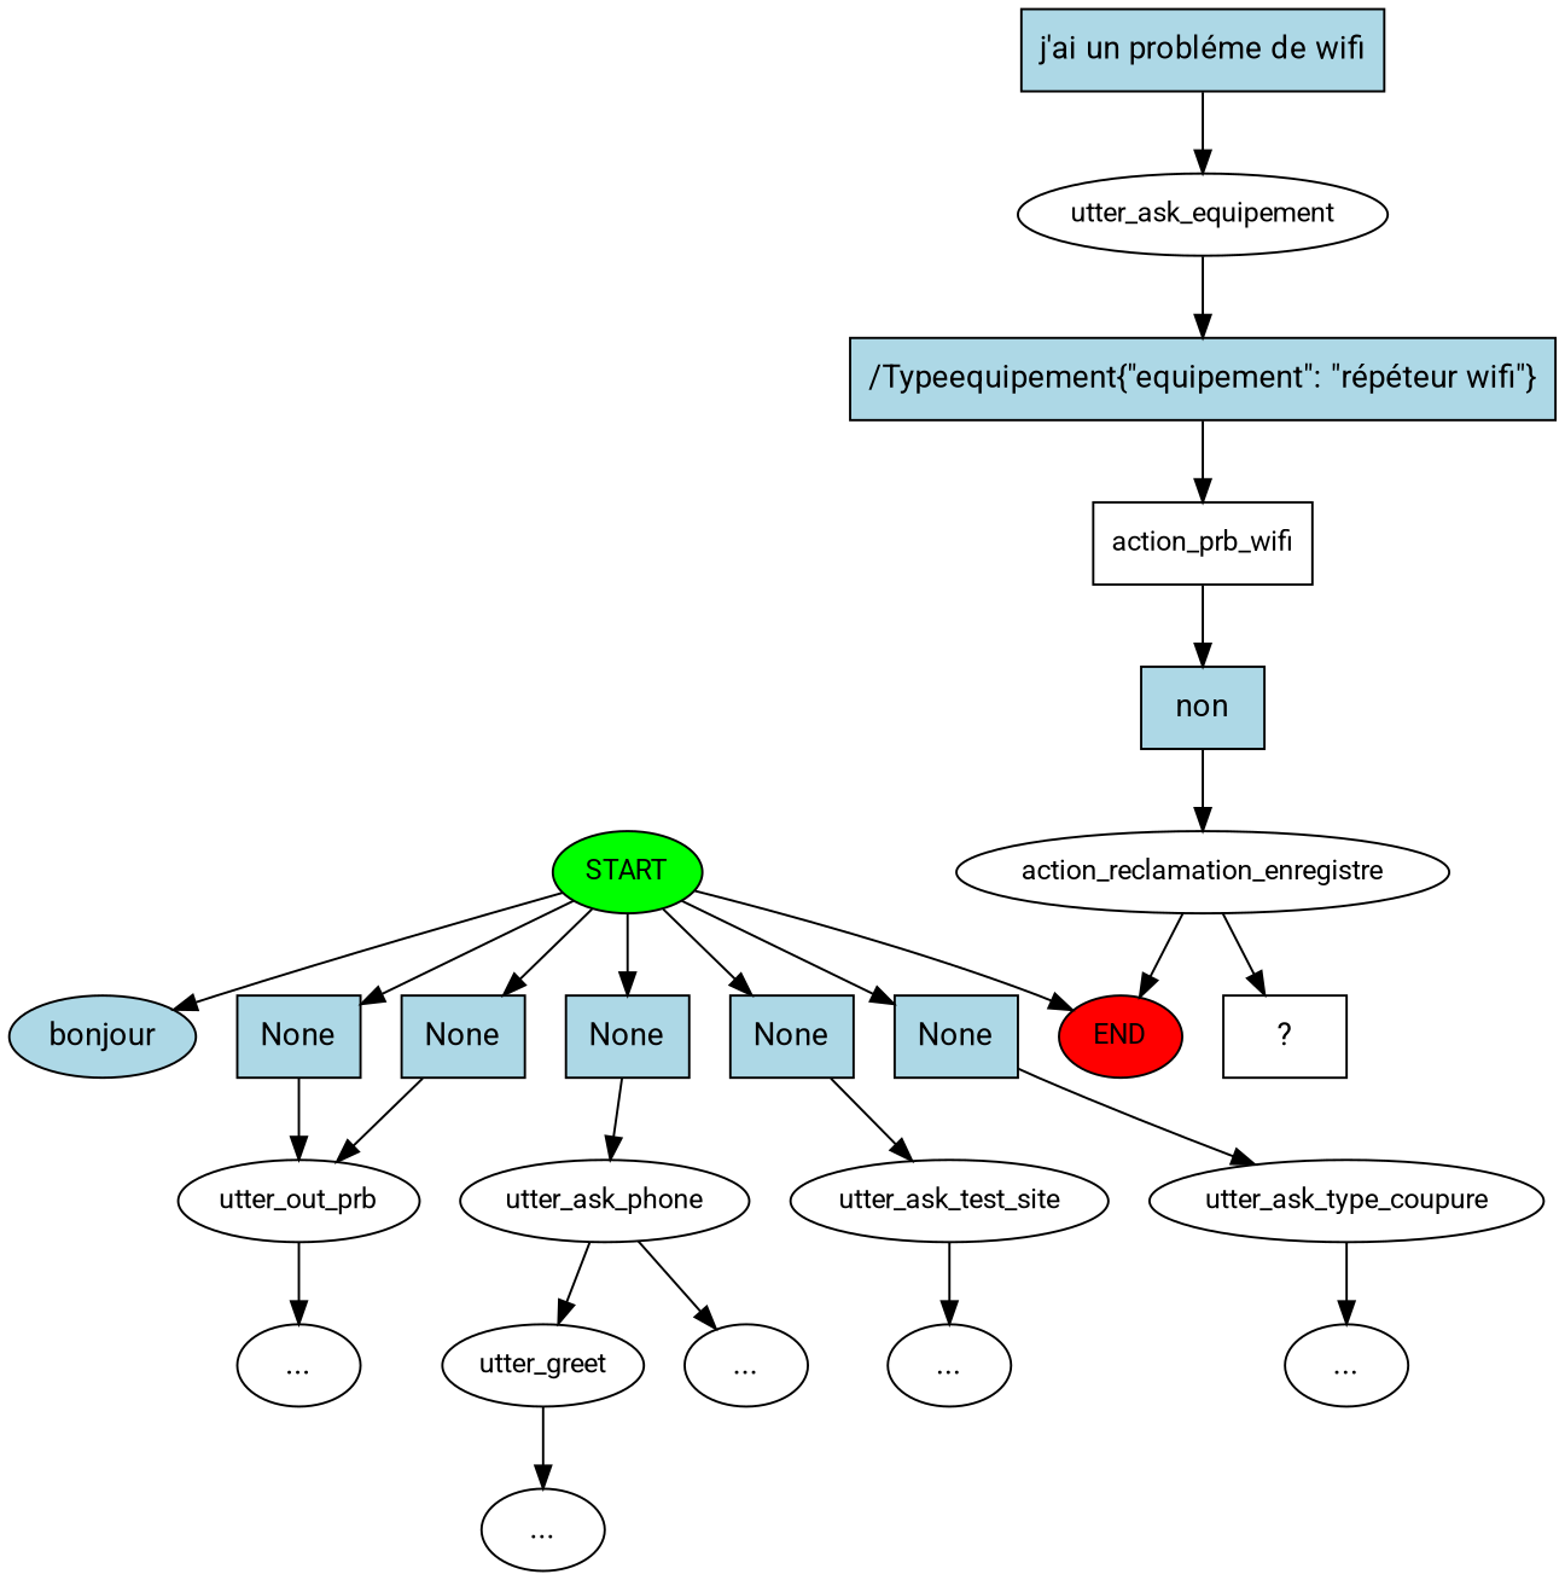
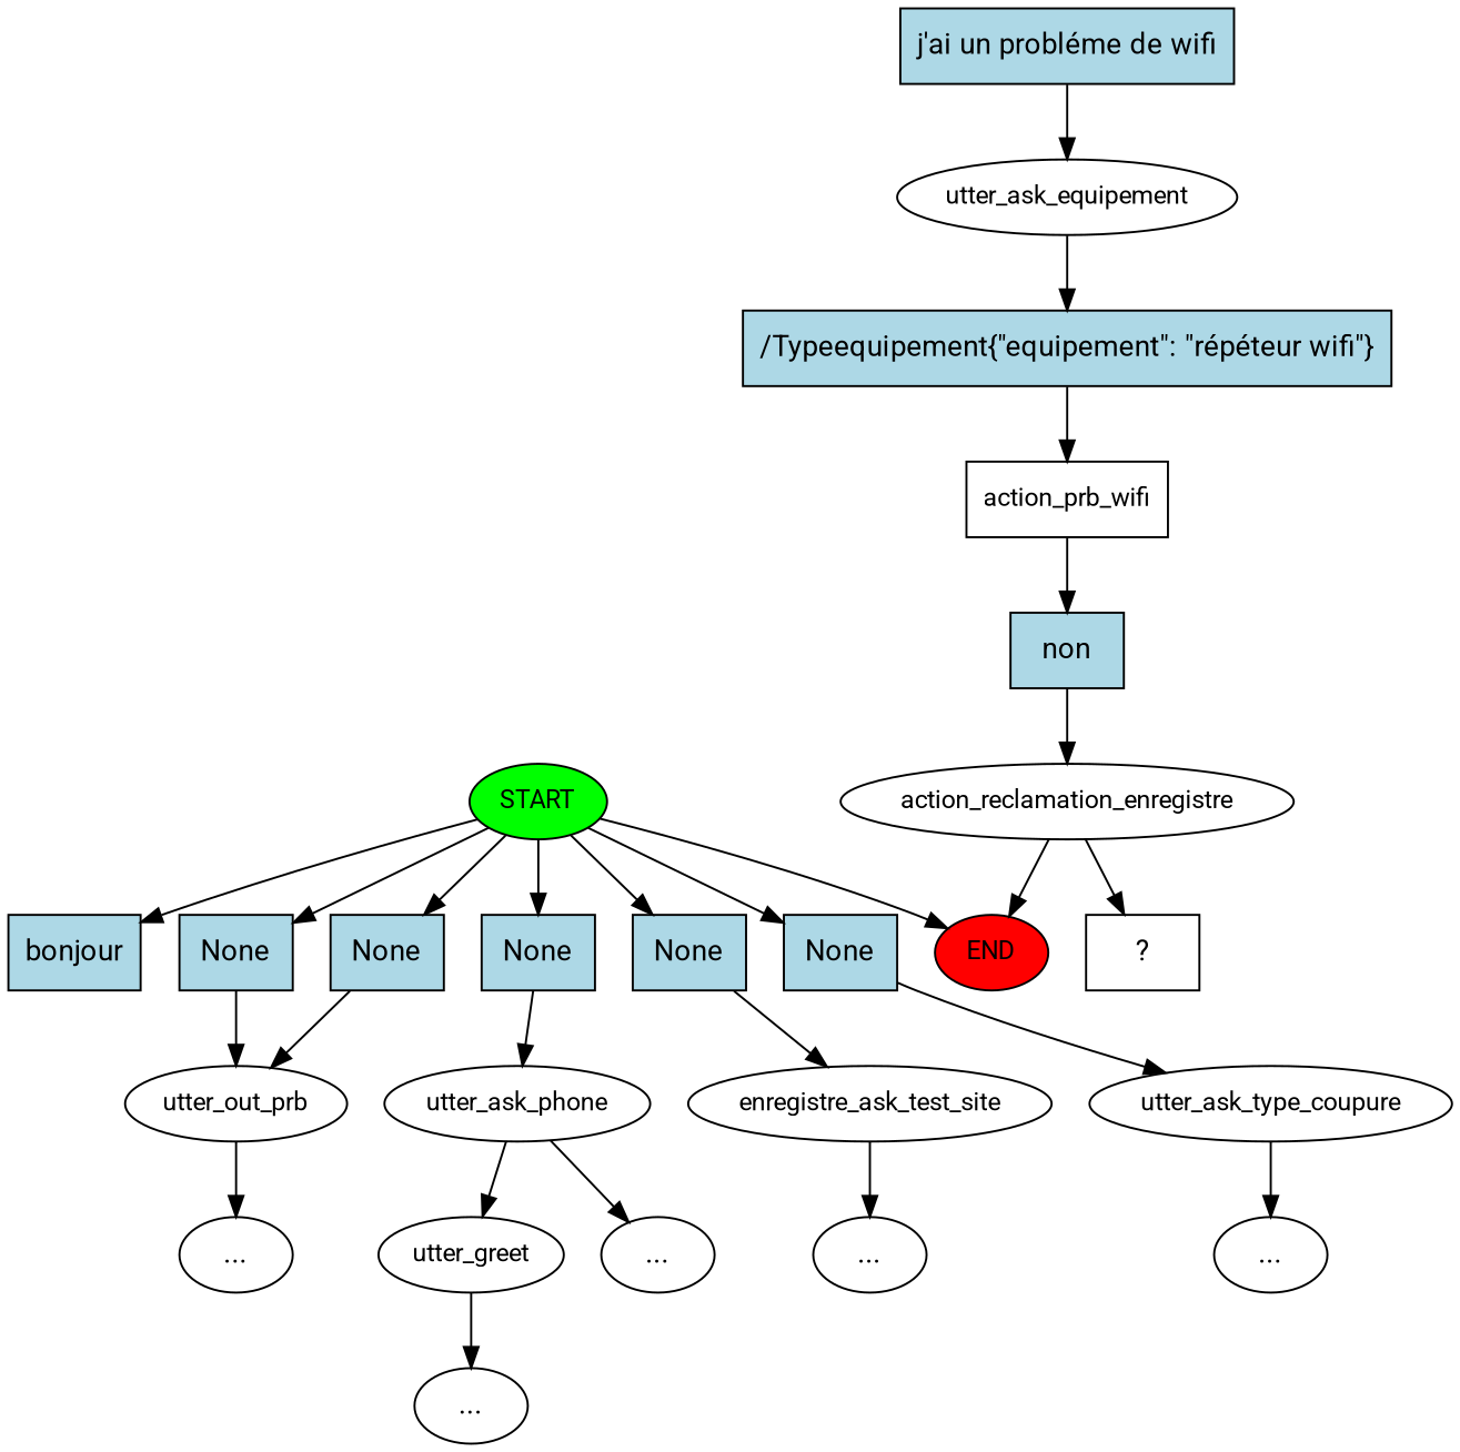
  digraph {
    fontname=Roboto
    node [fontname=Roboto]
    edge [fontname=Roboto]
    n1 [fillcolor=green fontsize=12 label=START style=filled]
    n2 [fillcolor=red fontsize=12 label=END style=filled]
-   n3 [fillcolor=lightblue label=bonjour shape=ellipse style=filled]
+   n3 [fillcolor=lightblue label=bonjour shape=rect style=filled]
    n4 [fillcolor=lightblue label=None shape=rect style=filled]
    n5 [fillcolor=lightblue label=None shape=rect style=filled]
    n6 [fillcolor=lightblue label=None shape=rect style=filled]
    n7 [fillcolor=lightblue label=None shape=rect style=filled]
    n8 [fillcolor=lightblue label=None shape=rect style=filled]
    n9 [fontsize=12 label=utter_out_prb]
    n10 [fontsize=12 label=utter_ask_phone]
-   n11 [fontsize=12 label=utter_ask_test_site]
+   n11 [fontsize=12 label=enregistre_ask_test_site]
    n12 [fillcolor=lightblue label="j'ai un probléme de wifi" shape=rect style=filled]
    n13 [fontsize=12 label=utter_ask_equipement]
    n14 [fontsize=12 label=utter_ask_type_coupure]
    n15 [fontsize=12 label=utter_greet]
    n16 [label="..."]
    n17 [label="..."]
    n18 [label="..."]
    n19 [label="..."]
    n20 [fillcolor=lightblue label="/Typeequipement{\"equipement\": \"répéteur wifi\"}" shape=rect style=filled]
    n21 [fontsize=12 label=action_prb_wifi shape=box]
    n22 [fillcolor=lightblue label=non shape=rect style=filled]
    n23 [fontsize=12 label=action_reclamation_enregistre]
    n24 [label="  ?  " shape=rect]
    n25 [label="..."]
    n1 -> n2
    n1 -> n3
    n1 -> n4
    n1 -> n5
    n1 -> n6
    n1 -> n7
    n1 -> n8
    n4 -> n9
    n5 -> n9
    n6 -> n10
    n7 -> n11
    n8 -> n14
    n9 -> n17
    n10 -> n15
    n10 -> n18
    n11 -> n19
    n12 -> n13
    n13 -> n20
    n14 -> n25
    n15 -> n16
    n20 -> n21
    n21 -> n22
    n22 -> n23
    n23 -> n2
    n23 -> n24
  }
